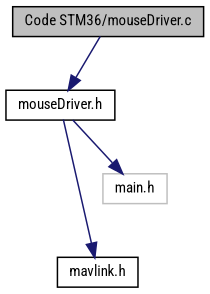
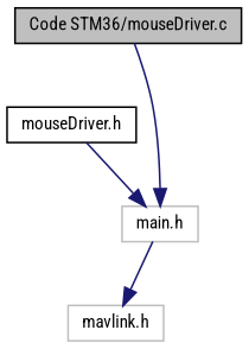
  digraph {
    fontname="Roboto Condensed"
    node [color=black fillcolor=white fontname="Roboto Condensed" fontsize=10 shape=record style=filled]
    edge [color=midnightblue fontname="Roboto Condensed" fontsize=10 labelfontname=Helvetica labelfontsize=10 style=solid]
    n1 [fillcolor=grey75 fontcolor=black height=0.2 label="Code STM36/mouseDriver.c" width=0.4]
    n2 [height=0.2 label="mouseDriver.h" width=0.4]
-   n3 [height=0.2 label="mavlink.h" width=0.4]
+   n3 [color=grey75 height=0.2 label="mavlink.h" width=0.4]
    n4 [color=grey75 height=0.2 label="main.h" width=0.4]
-   n1 -> n2
-   n2 -> n3
+   n1 -> n4
+   n4 -> n3
    n2 -> n4
  }
